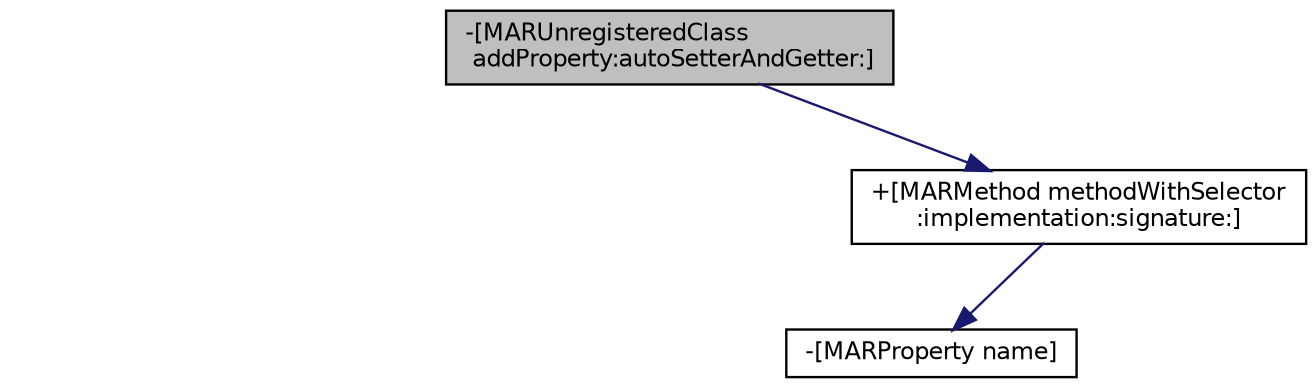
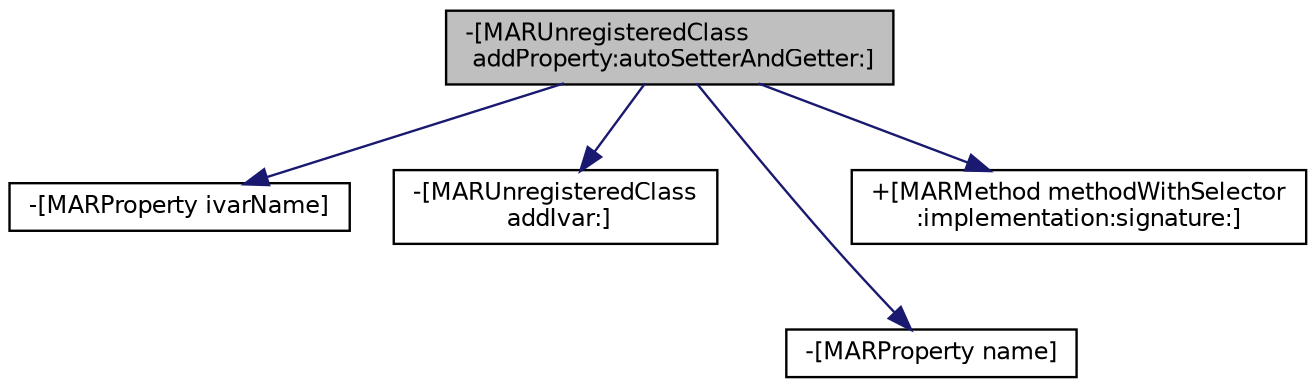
  digraph {
    rankdir=TB
    node [color=black fillcolor=white fontname=Helvetica fontsize=10 shape=record style=filled]
    edge [color=midnightblue fontname=Helvetica fontsize=10 labelfontname=Helvetica labelfontsize=10 style=solid]
    n1 [fillcolor=grey75 fontcolor=black height=0.2 label="-[MARUnregisteredClass\l addProperty:autoSetterAndGetter:]" width=0.4]
+   n2 [height=0.2 label="-[MARProperty ivarName]" width=0.4]
+   n3 [height=0.2 label="-[MARUnregisteredClass\l addIvar:]" width=0.4]
    n4 [height=0.2 label="-[MARProperty name]" width=0.4]
    n5 [height=0.2 label="+[MARMethod methodWithSelector\l:implementation:signature:]" width=0.4]
-   n5 -> n4
+   n1 -> n2
+   n1 -> n3
+   n1 -> n4
    n1 -> n5
  }
